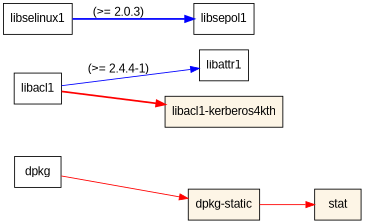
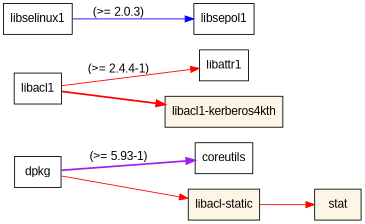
  digraph {
    fontname="Liberation Sans"
    rankdir=LR
    node [fontname="Liberation Sans" shape=box]
    edge [color=red fontname="Liberation Sans"]
    dpkg
-   "dpkg-static" [fillcolor=oldlace style=filled]
+   coreutils
+   "dpkg-static" [fillcolor=oldlace style=filled label="libacl-static"]
    stat [fillcolor=oldlace style=filled]
    libacl1
    libattr1
    "libacl1-kerberos4kth" [fillcolor=oldlace style=filled]
    libselinux1
    libsepol1
+   dpkg -> coreutils [color=purple label="(>= 5.93-1)" style=bold]
    dpkg -> "dpkg-static"
    "dpkg-static" -> stat
-   libacl1 -> libattr1 [color=blue label="(>= 2.4.4-1)"]
+   libacl1 -> libattr1 [label="(>= 2.4.4-1)"]
    libacl1 -> "libacl1-kerberos4kth" [style=bold]
-   libselinux1 -> libsepol1 [color=blue label="(>= 2.0.3)" style=bold]
+   libselinux1 -> libsepol1 [color=blue label="(>= 2.0.3)"]
  }
